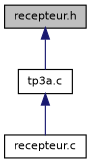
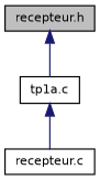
  digraph {
    node [color=black fillcolor=white fontname=Helvetica fontsize=10 shape=record style=filled]
    edge [color=midnightblue dir=back fontname=Helvetica fontsize=10 labelfontname=Helvetica labelfontsize=10 style=solid]
    n1 [fillcolor=grey75 fontcolor=black height=0.2 label="recepteur.h" width=0.4]
-   n2 [height=0.2 label="tp3a.c" width=0.4]
+   n2 [height=0.2 label="tp1a.c" width=0.4]
    n3 [height=0.2 label="recepteur.c" width=0.4]
    n1 -> n2
    n2 -> n3
  }
